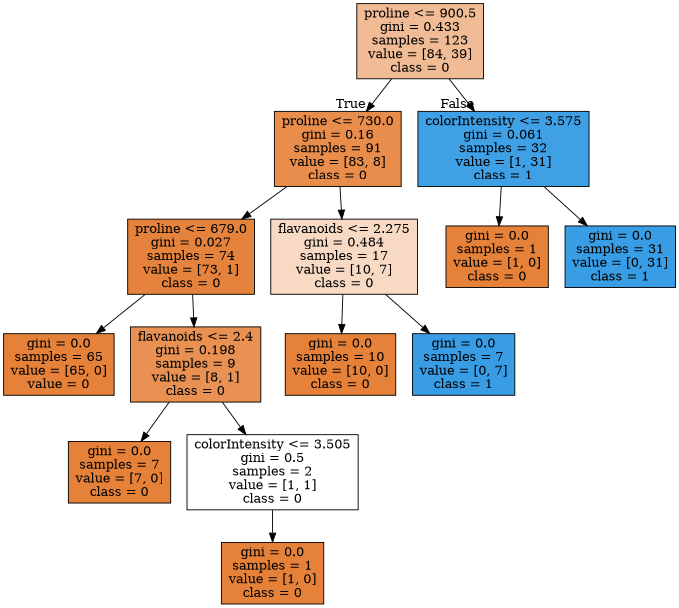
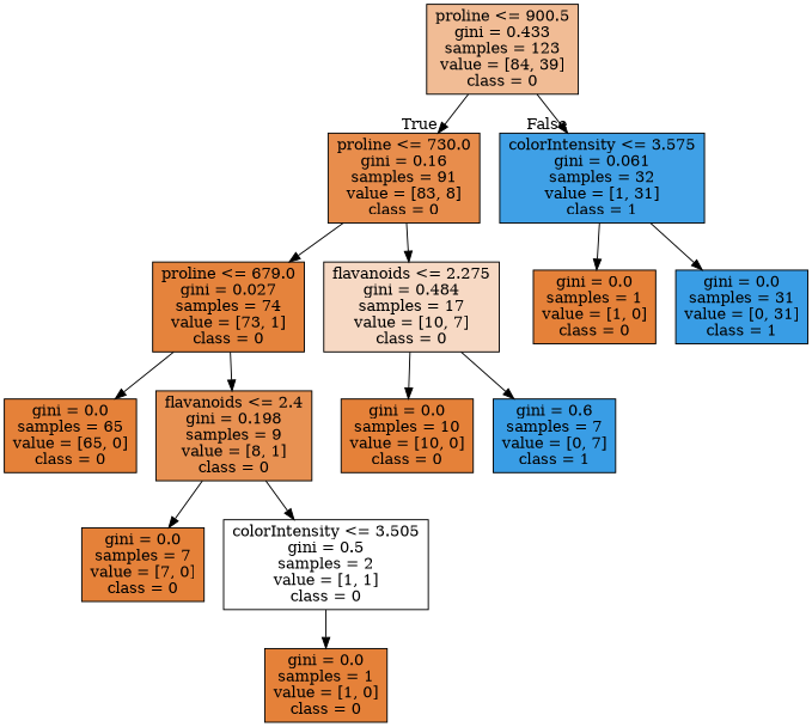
  digraph {
    node [color=black fillcolor="#e58139" shape=box style=filled]
    n1 [fillcolor="#f1bc95" label="proline <= 900.5\ngini = 0.433\nsamples = 123\nvalue = [84, 39]\nclass = 0"]
    n2 [fillcolor="#e88d4c" label="proline <= 730.0\ngini = 0.16\nsamples = 91\nvalue = [83, 8]\nclass = 0"]
    n3 [fillcolor="#3fa0e6" label="colorIntensity <= 3.575\ngini = 0.061\nsamples = 32\nvalue = [1, 31]\nclass = 1"]
    n4 [fillcolor="#e5833c" label="proline <= 679.0\ngini = 0.027\nsamples = 74\nvalue = [73, 1]\nclass = 0"]
    n5 [fillcolor="#f7d9c4" label="flavanoids <= 2.275\ngini = 0.484\nsamples = 17\nvalue = [10, 7]\nclass = 0"]
    n6 [label="gini = 0.0\nsamples = 1\nvalue = [1, 0]\nclass = 0"]
    n7 [fillcolor="#399de5" label="gini = 0.0\nsamples = 31\nvalue = [0, 31]\nclass = 1"]
-   n8 [label="gini = 0.0\nsamples = 65\nvalue = [65, 0]\nvalue = 0"]
+   n8 [label="gini = 0.0\nsamples = 65\nvalue = [65, 0]\nclass = 0"]
    n9 [fillcolor="#e89152" label="flavanoids <= 2.4\ngini = 0.198\nsamples = 9\nvalue = [8, 1]\nclass = 0"]
    n10 [label="gini = 0.0\nsamples = 10\nvalue = [10, 0]\nclass = 0"]
-   n11 [fillcolor="#399de5" label="gini = 0.0\nsamples = 7\nvalue = [0, 7]\nclass = 1"]
+   n11 [fillcolor="#399de5" label="gini = 0.6\nsamples = 7\nvalue = [0, 7]\nclass = 1"]
    n12 [label="gini = 0.0\nsamples = 7\nvalue = [7, 0]\nclass = 0"]
    n13 [fillcolor="#ffffff" label="colorIntensity <= 3.505\ngini = 0.5\nsamples = 2\nvalue = [1, 1]\nclass = 0"]
    n14 [label="gini = 0.0\nsamples = 1\nvalue = [1, 0]\nclass = 0"]
    n1 -> n2 [headlabel=True labelangle=45 labeldistance=2.5]
    n1 -> n3 [headlabel=False labelangle=-45 labeldistance=2.5]
    n2 -> n4
    n2 -> n5
    n3 -> n6
    n3 -> n7
    n4 -> n8
    n4 -> n9
    n5 -> n10
    n5 -> n11
    n9 -> n12
    n9 -> n13
    n13 -> n14
  }
